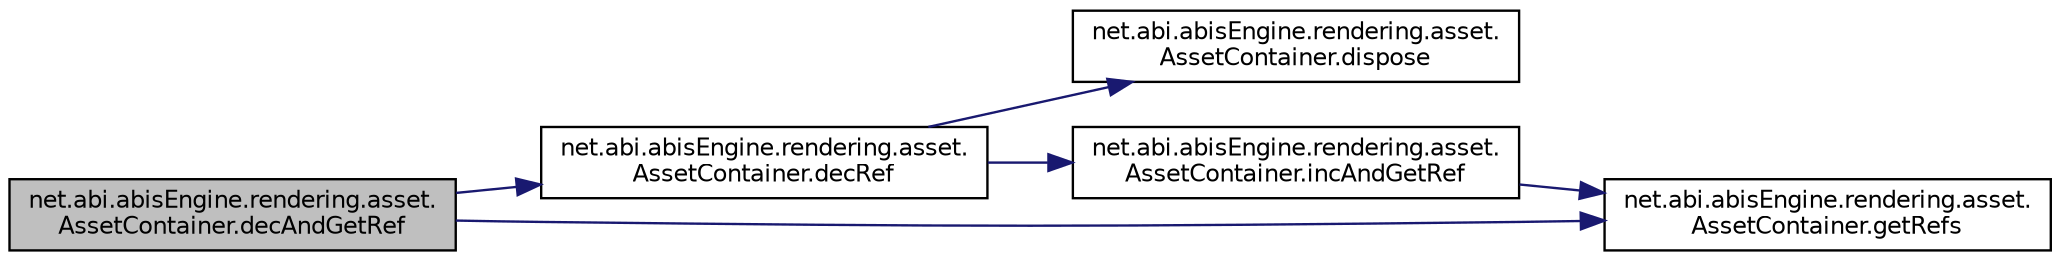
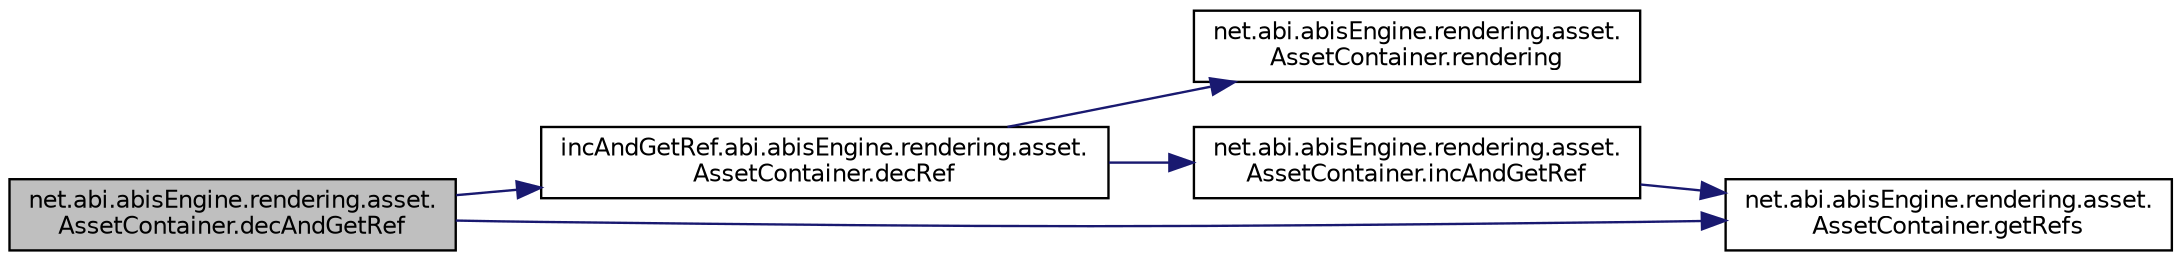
  digraph {
    rankdir=LR
    node [color=black fillcolor=white fontname=Helvetica fontsize=10 shape=record style=filled]
    edge [color=midnightblue fontname=Helvetica fontsize=10 labelfontname=Helvetica labelfontsize=10 style=solid]
    n1 [fillcolor=grey75 fontcolor=black height=0.2 label="net.abi.abisEngine.rendering.asset.\lAssetContainer.decAndGetRef" width=0.4]
-   n2 [height=0.2 label="net.abi.abisEngine.rendering.asset.\lAssetContainer.decRef" width=0.4]
+   n2 [height=0.2 label="incAndGetRef.abi.abisEngine.rendering.asset.\lAssetContainer.decRef" width=0.4]
    n3 [height=0.2 label="net.abi.abisEngine.rendering.asset.\lAssetContainer.getRefs" width=0.4]
-   n4 [height=0.2 label="net.abi.abisEngine.rendering.asset.\lAssetContainer.dispose" width=0.4]
+   n4 [height=0.2 label="net.abi.abisEngine.rendering.asset.\lAssetContainer.rendering" width=0.4]
    n5 [height=0.2 label="net.abi.abisEngine.rendering.asset.\lAssetContainer.incAndGetRef" width=0.4]
    n1 -> n2
    n1 -> n3
    n2 -> n4
    n2 -> n5
    n5 -> n3
  }
